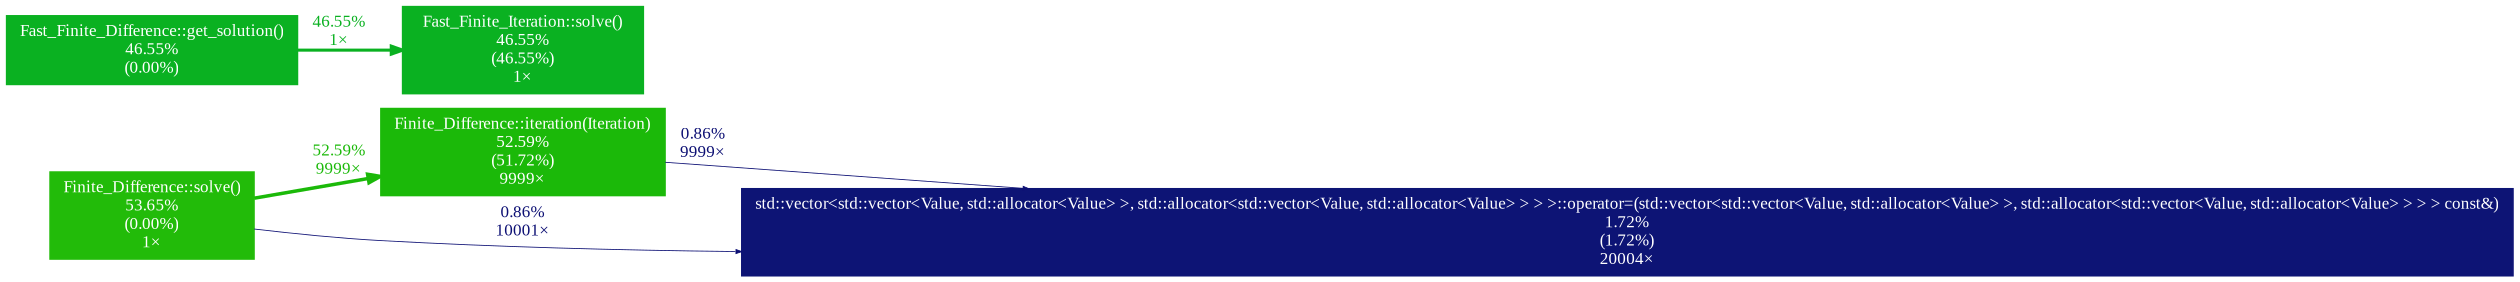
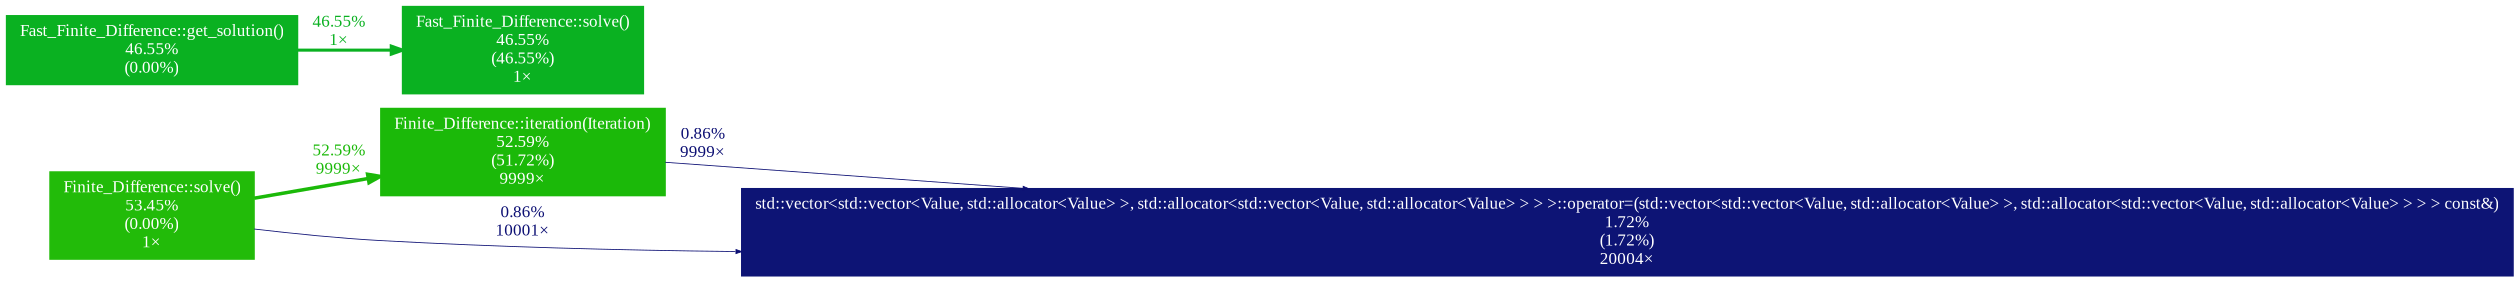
  digraph {
    fontname="Liberation Serif"
    nodesep=0.125
    rankdir=LR
    ranksep=0.25
    node [color="#0ab121" fontcolor="#ffffff" fontname="Liberation Serif" fontsize=10.00 shape=box style=filled]
    edge [arrowsize=0.35 color="#0d1074" fontcolor="#0d1074" fontname="Liberation Serif" fontsize=10.00 labeldistance=0.50 penwidth=0.50]
-   n1 [color="#22bb09" height=0 label="Finite_Difference::solve()\n53.65%\n(0.00%)\n1×" width=0]
+   n1 [color="#22bb09" height=0 label="Finite_Difference::solve()\n53.45%\n(0.00%)\n1×" width=0]
    n2 [color="#1bb909" height=0 label="Finite_Difference::iteration(Iteration)\n52.59%\n(51.72%)\n9999×" width=0]
    n3 [color="#0d1475" height=0 label="std::vector<std::vector<Value, std::allocator<Value> >, std::allocator<std::vector<Value, std::allocator<Value> > > >::operator=(std::vector<std::vector<Value, std::allocator<Value> >, std::allocator<std::vector<Value, std::allocator<Value> > > > const&)\n1.72%\n(1.72%)\n20004×" width=0]
-   n4 [height=0 label="Fast_Finite_Iteration::solve()\n46.55%\n(46.55%)\n1×" width=0]
+   n4 [height=0 label="Fast_Finite_Difference::solve()\n46.55%\n(46.55%)\n1×" width=0]
    n5 [height=0 label="Fast_Finite_Difference::get_solution()\n46.55%\n(0.00%)" width=0]
    n1 -> n2 [arrowsize=0.73 color="#1bb909" fontcolor="#1bb909" label="52.59%\n9999×" labeldistance=2.10 penwidth=2.10]
    n1 -> n3 [label="0.86%\n10001×"]
    n2 -> n3 [label="0.86%\n9999×"]
    n5 -> n4 [arrowsize=0.68 color="#0ab121" fontcolor="#0ab121" label="46.55%\n1×" labeldistance=1.86 penwidth=1.86]
  }
